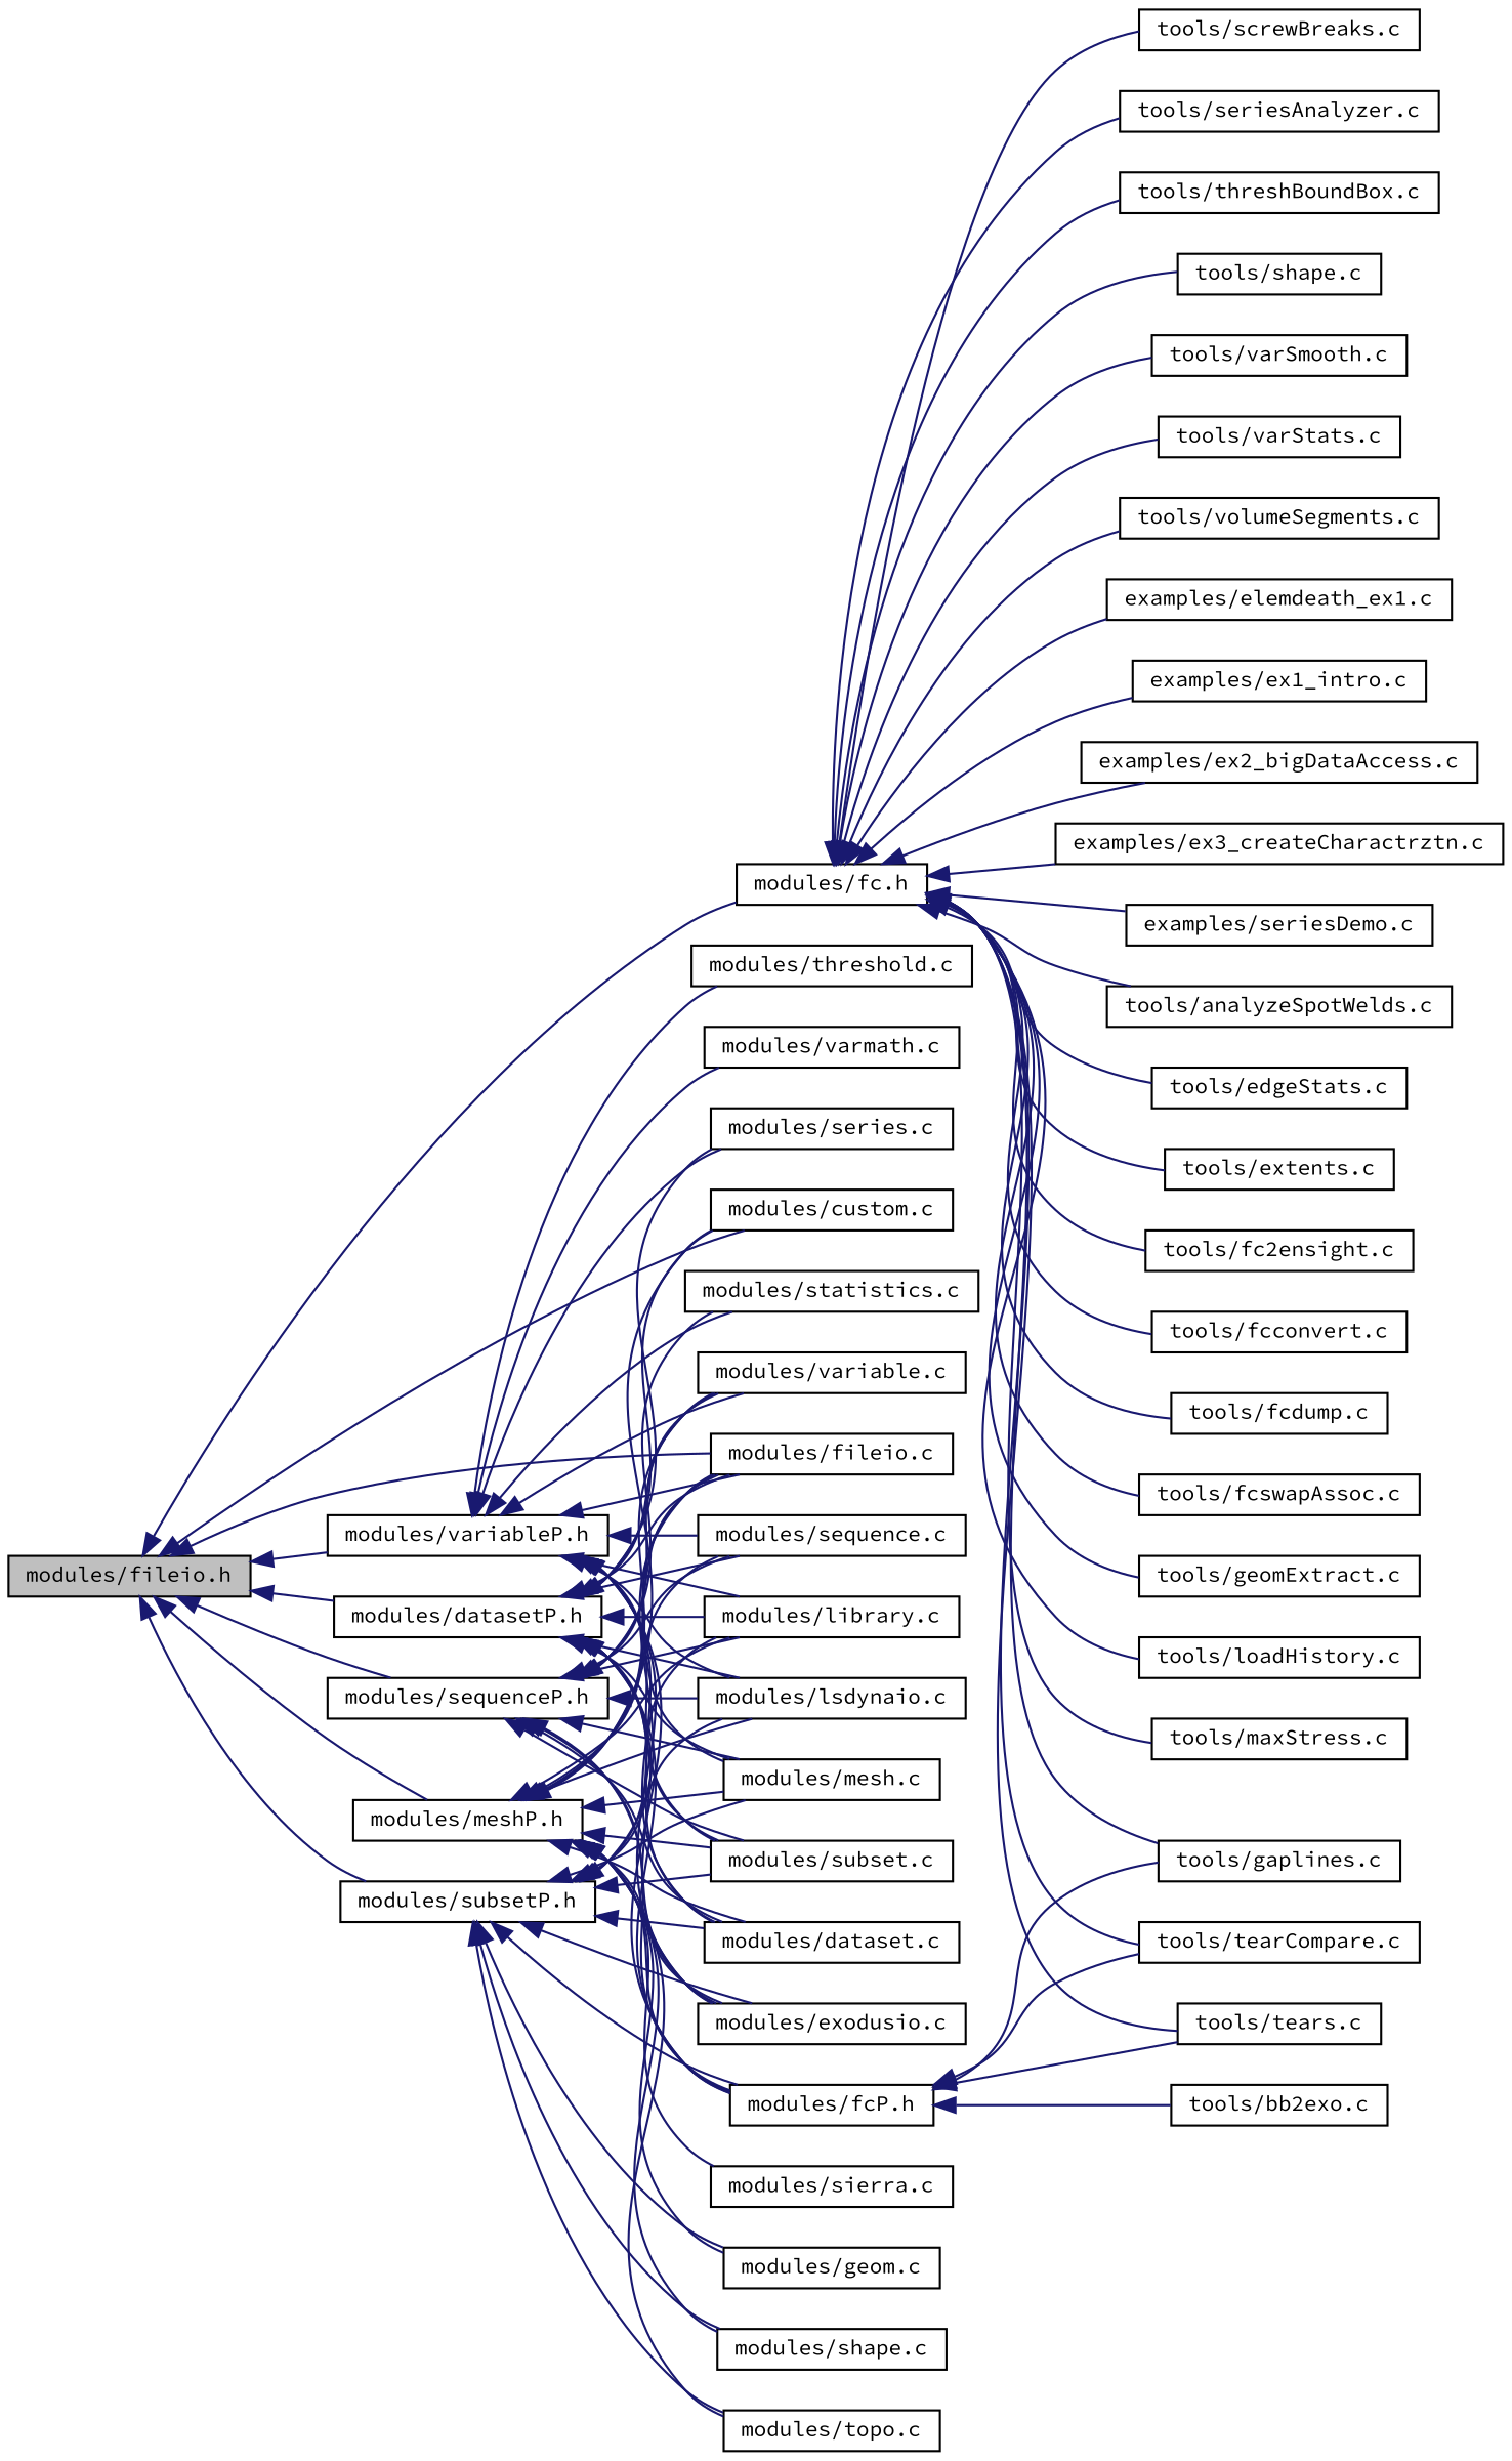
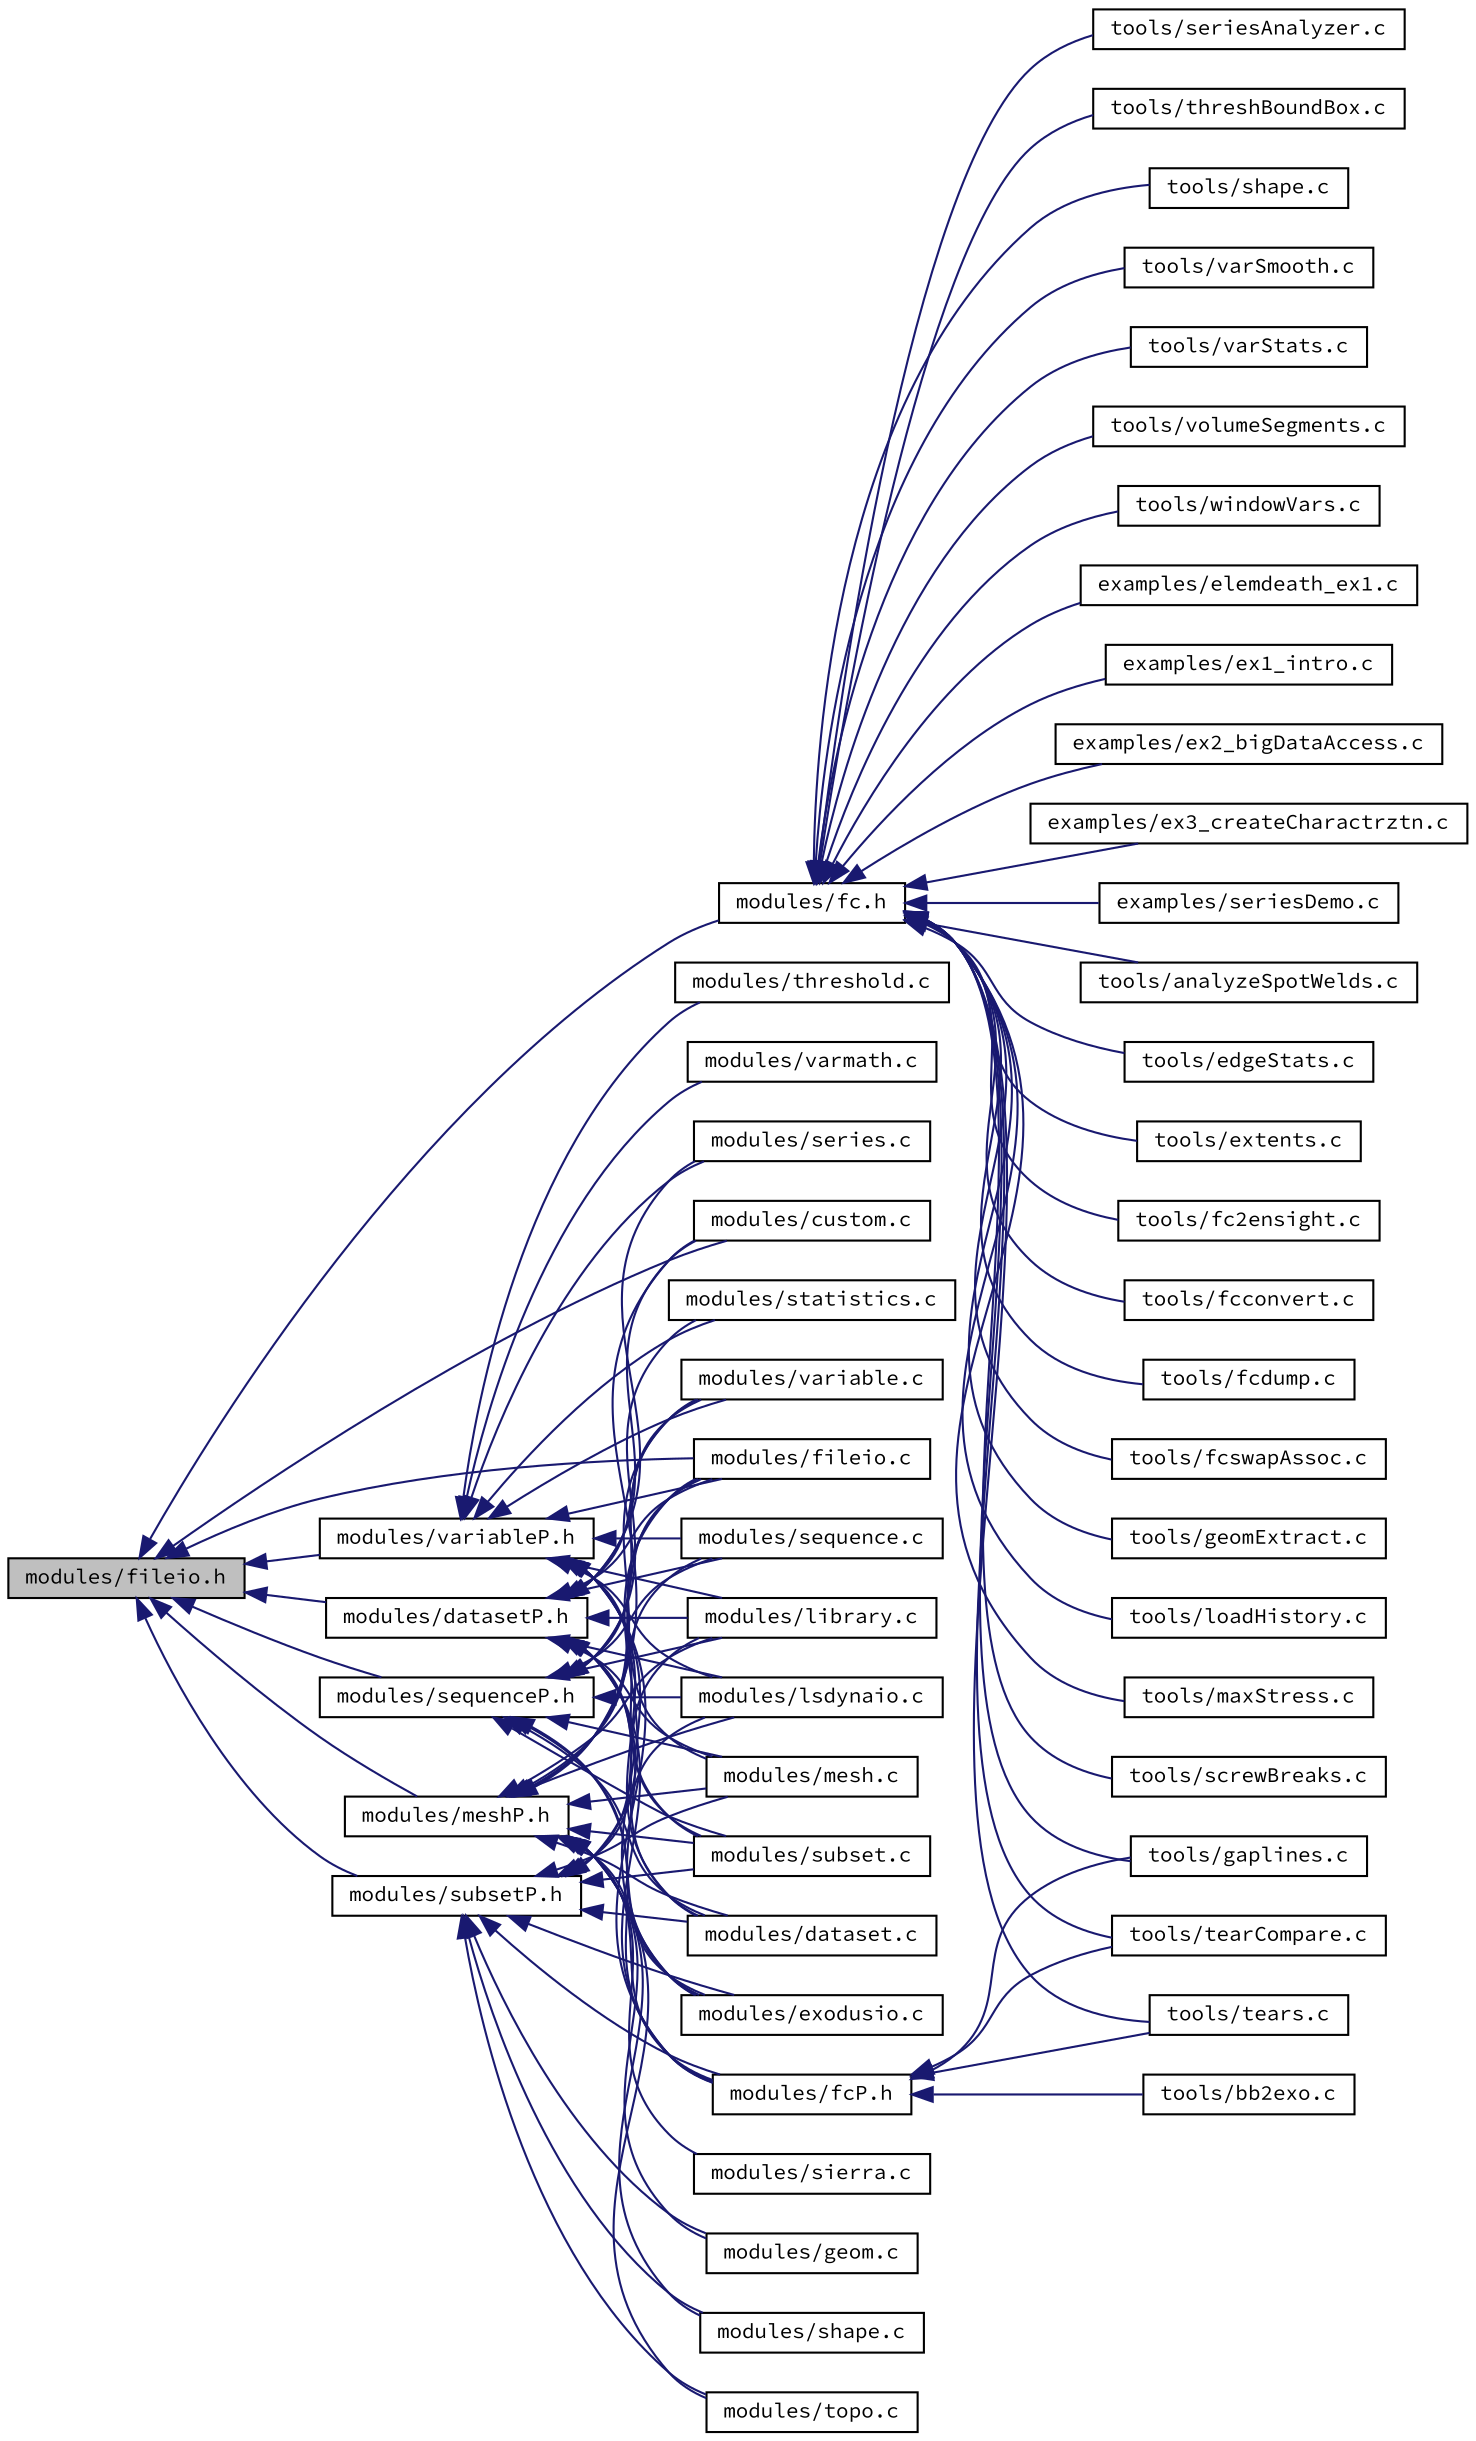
  digraph {
    fontname="Source Code Pro"
    rankdir=LR
    node [color=black fillcolor=white fontname="Source Code Pro" fontsize=10 shape=record style=filled]
    edge [color=midnightblue dir=back fontname="Source Code Pro" fontsize=10 labelfontname="FreeSans.ttf" labelfontsize=10 style=solid]
    n1 [fillcolor=grey75 fontcolor=black height=0.2 label="modules/fileio.h" width=0.4]
    n2 [height=0.2 label="modules/custom.c" width=0.4]
    n3 [height=0.2 label="modules/datasetP.h" width=0.4]
    n4 [height=0.2 label="modules/fileio.c" width=0.4]
    n5 [height=0.2 label="modules/meshP.h" width=0.4]
    n6 [height=0.2 label="modules/sequenceP.h" width=0.4]
    n7 [height=0.2 label="modules/subsetP.h" width=0.4]
    n8 [height=0.2 label="modules/variableP.h" width=0.4]
    n9 [height=0.2 label="modules/fc.h" width=0.4]
    n10 [height=0.2 label="modules/dataset.c" width=0.4]
    n11 [height=0.2 label="modules/exodusio.c" width=0.4]
    n12 [height=0.2 label="modules/fcP.h" width=0.4]
    n13 [height=0.2 label="modules/library.c" width=0.4]
    n14 [height=0.2 label="modules/lsdynaio.c" width=0.4]
    n15 [height=0.2 label="modules/mesh.c" width=0.4]
    n16 [height=0.2 label="modules/sequence.c" width=0.4]
    n17 [height=0.2 label="modules/series.c" width=0.4]
    n18 [height=0.2 label="modules/subset.c" width=0.4]
    n19 [height=0.2 label="modules/variable.c" width=0.4]
    n20 [height=0.2 label="modules/geom.c" width=0.4]
    n21 [height=0.2 label="modules/shape.c" width=0.4]
    n22 [height=0.2 label="modules/sierra.c" width=0.4]
    n23 [height=0.2 label="modules/topo.c" width=0.4]
    n24 [height=0.2 label="modules/statistics.c" width=0.4]
    n25 [height=0.2 label="modules/threshold.c" width=0.4]
    n26 [height=0.2 label="modules/varmath.c" width=0.4]
    n27 [height=0.2 label="tools/gaplines.c" width=0.4]
    n28 [height=0.2 label="tools/tearCompare.c" width=0.4]
    n29 [height=0.2 label="tools/tears.c" width=0.4]
    n30 [height=0.2 label="tools/analyzeSpotWelds.c" width=0.4]
    n31 [height=0.2 label="tools/edgeStats.c" width=0.4]
    n32 [height=0.2 label="tools/extents.c" width=0.4]
    n33 [height=0.2 label="tools/fc2ensight.c" width=0.4]
    n34 [height=0.2 label="tools/fcconvert.c" width=0.4]
    n35 [height=0.2 label="tools/fcdump.c" width=0.4]
    n36 [height=0.2 label="tools/fcswapAssoc.c" width=0.4]
    n37 [height=0.2 label="tools/geomExtract.c" width=0.4]
    n38 [height=0.2 label="tools/loadHistory.c" width=0.4]
    n39 [height=0.2 label="tools/maxStress.c" width=0.4]
    n40 [height=0.2 label="tools/screwBreaks.c" width=0.4]
    n41 [height=0.2 label="tools/seriesAnalyzer.c" width=0.4]
    n42 [height=0.2 label="tools/threshBoundBox.c" width=0.4]
    n43 [height=0.2 label="tools/shape.c" width=0.4]
    n44 [height=0.2 label="tools/varSmooth.c" width=0.4]
    n45 [height=0.2 label="tools/varStats.c" width=0.4]
    n46 [height=0.2 label="tools/volumeSegments.c" width=0.4]
+   n47 [height=0.2 label="tools/windowVars.c" width=0.4]
    n48 [height=0.2 label="examples/elemdeath_ex1.c" width=0.4]
    n49 [height=0.2 label="examples/ex1_intro.c" width=0.4]
    n50 [height=0.2 label="examples/ex2_bigDataAccess.c" width=0.4]
    n51 [height=0.2 label="examples/ex3_createCharactrztn.c" width=0.4]
    n52 [height=0.2 label="examples/seriesDemo.c" width=0.4]
    n53 [height=0.2 label="tools/bb2exo.c" width=0.4]
    n1 -> n2
    n1 -> n3
    n1 -> n4
    n1 -> n5
    n1 -> n6
    n1 -> n7
    n1 -> n8
    n1 -> n9
    n3 -> n2
    n3 -> n4
    n3 -> n10
    n3 -> n11
    n3 -> n12
    n3 -> n13
    n3 -> n14
    n3 -> n15
    n3 -> n16
    n3 -> n17
    n3 -> n18
    n3 -> n19
    n5 -> n2
    n5 -> n4
    n5 -> n10
    n5 -> n11
    n5 -> n12
    n5 -> n13
    n5 -> n14
    n5 -> n15
    n5 -> n16
    n5 -> n18
    n5 -> n19
    n5 -> n20
    n5 -> n21
    n5 -> n22
    n5 -> n23
    n6 -> n4
    n6 -> n10
    n6 -> n11
    n6 -> n12
    n6 -> n13
    n6 -> n14
    n6 -> n15
    n6 -> n16
    n6 -> n18
    n6 -> n19
    n6 -> n24
    n7 -> n4
    n7 -> n10
    n7 -> n11
    n7 -> n12
    n7 -> n13
    n7 -> n14
    n7 -> n15
    n7 -> n18
    n7 -> n20
    n7 -> n21
    n7 -> n23
    n8 -> n4
    n8 -> n10
    n8 -> n11
    n8 -> n12
    n8 -> n13
    n8 -> n14
    n8 -> n15
    n8 -> n16
    n8 -> n17
    n8 -> n18
    n8 -> n19
    n8 -> n24
    n8 -> n25
    n8 -> n26
    n9 -> n27
    n9 -> n28
    n9 -> n29
    n9 -> n30
    n9 -> n31
    n9 -> n32
    n9 -> n33
    n9 -> n34
    n9 -> n35
    n9 -> n36
    n9 -> n37
    n9 -> n38
    n9 -> n39
    n9 -> n40
    n9 -> n41
    n9 -> n42
    n9 -> n43
    n9 -> n44
    n9 -> n45
    n9 -> n46
+   n9 -> n47
    n9 -> n48
    n9 -> n49
    n9 -> n50
    n9 -> n51
    n9 -> n52
    n12 -> n27
    n12 -> n28
    n12 -> n29
    n12 -> n53
  }
